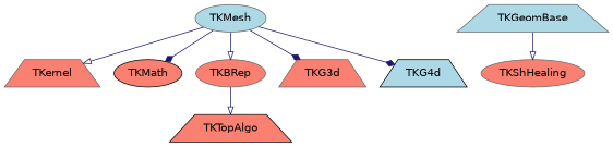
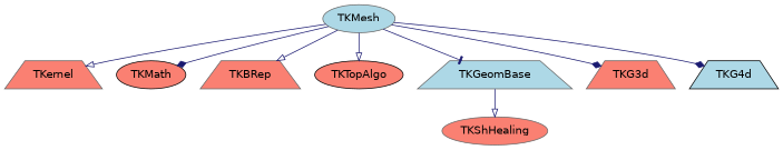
  digraph {
    aspect=1
    fontname="DejaVu Sans"
    node [color=gray40 fillcolor=salmon fontname="DejaVu Sans" shape=ellipse style=filled]
    edge [arrowhead=onormal color=midnightblue fontname="DejaVu Sans" style=solid]
    TKMesh [fillcolor=lightblue]
    TKernel [shape=trapezium]
    TKMath [color=black]
-   TKBRep
-   TKTopAlgo [color=black shape=trapezium]
+   TKBRep [shape=trapezium]
+   TKTopAlgo [color=black]
    TKGeomBase [fillcolor=lightblue shape=trapezium]
    TKG3d [shape=trapezium]
    n8 [color=black fillcolor=lightblue label=TKG4d shape=trapezium]
    TKShHealing
    TKMesh -> TKernel
    TKMesh -> TKMath [arrowhead=diamond]
    TKMesh -> TKBRep
-   TKBRep -> TKTopAlgo
+   TKMesh -> TKTopAlgo
+   TKMesh -> TKGeomBase [arrowhead=tee]
    TKMesh -> TKG3d [arrowhead=diamond]
    TKMesh -> n8 [arrowhead=diamond]
    TKGeomBase -> TKShHealing
  }
